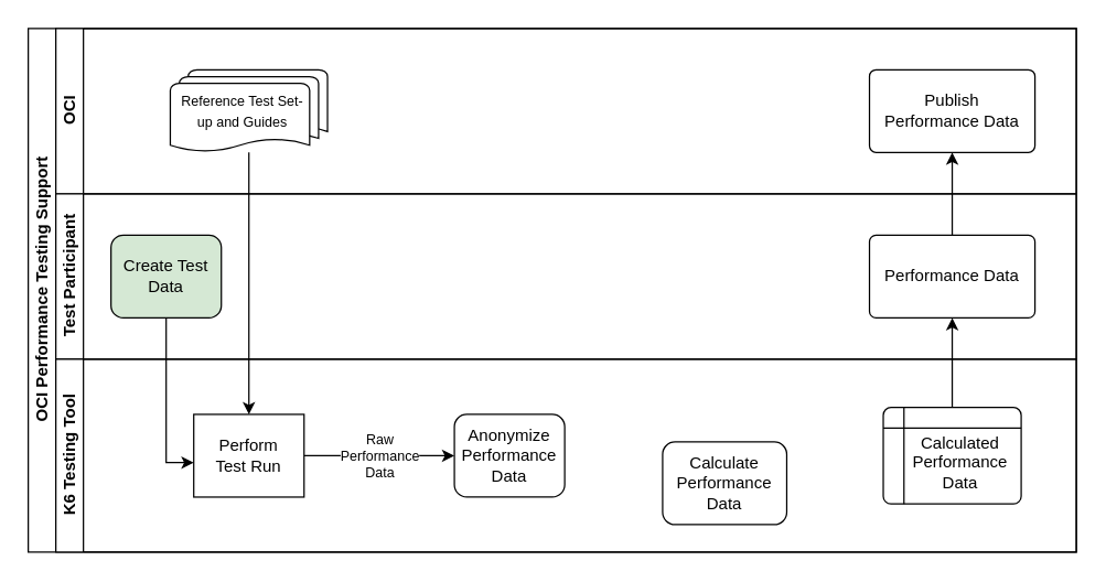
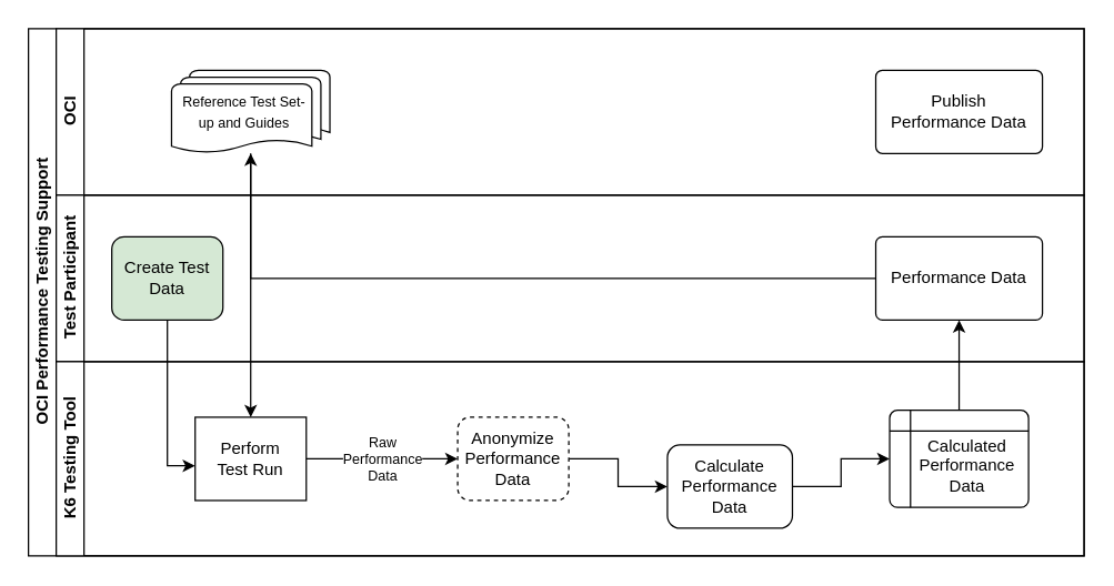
  <mxCell id="0" />
  <mxCell id="1" parent="0" />
  <mxCell id="2" value="OCI Performance Testing Support" style="swimlane;html=1;childLayout=stackLayout;resizeParent=1;resizeParentMax=0;horizontal=0;startSize=20;horizontalStack=0;" parent="1" vertex="1"><mxGeometry x="20" y="20" width="760" height="380" as="geometry" /></mxCell>
  <mxCell id="3" value="OCI" style="swimlane;html=1;startSize=20;horizontal=0;" parent="2" vertex="1"><mxGeometry x="20" width="740" height="120" as="geometry" /></mxCell>
  <mxCell id="4" value="&lt;font style=&quot;font-size: 10px;&quot;&gt;Reference Test Set-up and Guides&lt;/font&gt;" style="strokeWidth=1;html=1;shape=mxgraph.flowchart.multi-document;whiteSpace=wrap;spacing=4;spacingRight=9;" vertex="1" parent="3"><mxGeometry x="83" y="30" width="114" height="60" as="geometry" /></mxCell>
  <mxCell id="5" value="Publish&lt;div&gt;Performance Data&lt;/div&gt;" style="whiteSpace=wrap;html=1;rounded=1;arcSize=8;strokeWidth=1;spacingLeft=0;spacingTop=0;" vertex="1" parent="3"><mxGeometry x="590" y="30" width="120" height="60" as="geometry" /></mxCell>
  <mxCell id="6" value="Test Participant" style="swimlane;html=1;startSize=20;horizontal=0;" parent="2" vertex="1"><mxGeometry x="20" y="120" width="740" height="120" as="geometry" /></mxCell>
  <mxCell id="7" value="Create Test Data" style="rounded=1;whiteSpace=wrap;html=1;fontFamily=Helvetica;fontSize=12;fontColor=#000000;align=center;fillColor=#d5e8d4;" parent="6" vertex="1"><mxGeometry x="40" y="30" width="80" height="60" as="geometry" /></mxCell>
  <mxCell id="8" value="Performance Data" style="whiteSpace=wrap;html=1;rounded=1;arcSize=8;strokeWidth=1;spacingLeft=0;spacingTop=0;" vertex="1" parent="6"><mxGeometry x="590" y="30" width="120" height="60" as="geometry" /></mxCell>
  <mxCell id="9" value="K6 Testing Tool" style="swimlane;html=1;startSize=20;horizontal=0;" parent="2" vertex="1"><mxGeometry x="20" y="240" width="740" height="140" as="geometry" /></mxCell>
  <mxCell id="10" value="&lt;font style=&quot;font-size: 10px;&quot;&gt;Raw&lt;/font&gt;&lt;div style=&quot;font-size: 10px;&quot;&gt;&lt;font style=&quot;font-size: 10px;&quot;&gt;Performance&lt;/font&gt;&lt;/div&gt;&lt;div style=&quot;font-size: 10px;&quot;&gt;&lt;font style=&quot;font-size: 10px;&quot;&gt;Data&lt;/font&gt;&lt;/div&gt;" style="edgeStyle=orthogonalEdgeStyle;rounded=0;orthogonalLoop=1;jettySize=auto;html=1;align=center;" edge="1" parent="9" source="11" target="13"><mxGeometry relative="1" as="geometry" /></mxCell>
  <mxCell id="11" value="Perform&lt;div&gt;Test Run&lt;/div&gt;" style="whiteSpace=wrap;html=1;fontFamily=Helvetica;fontSize=12;fontColor=#000000;align=center;rounded=0;" parent="9" vertex="1"><mxGeometry x="100" y="40" width="80" height="60" as="geometry" /></mxCell>
- <mxCell id="13" value="Anonymize Performance Data" style="rounded=1;whiteSpace=wrap;html=1;fontFamily=Helvetica;fontSize=12;fontColor=#000000;align=center;" vertex="1" parent="9"><mxGeometry x="289" y="40" width="80" height="60" as="geometry" /></mxCell>
+ <mxCell id="12" value="" style="edgeStyle=orthogonalEdgeStyle;rounded=0;orthogonalLoop=1;jettySize=auto;html=1;" edge="1" parent="9" source="13" target="15"><mxGeometry relative="1" as="geometry" /></mxCell>
+ <mxCell id="13" value="Anonymize Performance Data" style="rounded=1;whiteSpace=wrap;html=1;fontFamily=Helvetica;fontSize=12;fontColor=#000000;align=center;dashed=1;" vertex="1" parent="9"><mxGeometry x="289" y="40" width="80" height="60" as="geometry" /></mxCell>
+ <mxCell id="14" value="" style="edgeStyle=orthogonalEdgeStyle;rounded=0;orthogonalLoop=1;jettySize=auto;html=1;" edge="1" parent="9" source="15" target="16"><mxGeometry relative="1" as="geometry" /></mxCell>
  <mxCell id="15" value="Calculate Performance Data" style="whiteSpace=wrap;html=1;fontColor=#000000;rounded=1;" vertex="1" parent="9"><mxGeometry x="440" y="60" width="90" height="60" as="geometry" /></mxCell>
  <mxCell id="16" value="Calculated Performance Data" style="shape=internalStorage;whiteSpace=wrap;html=1;dx=15;dy=15;rounded=1;arcSize=8;strokeWidth=1;spacingLeft=12;spacingTop=9;" vertex="1" parent="9"><mxGeometry x="600" y="35" width="100" height="70" as="geometry" /></mxCell>
  <mxCell id="17" style="edgeStyle=orthogonalEdgeStyle;rounded=0;orthogonalLoop=1;jettySize=auto;html=1;entryX=0.5;entryY=0;entryDx=0;entryDy=0;" edge="1" parent="2" source="4" target="11"><mxGeometry relative="1" as="geometry" /></mxCell>
  <mxCell id="18" style="edgeStyle=orthogonalEdgeStyle;rounded=0;orthogonalLoop=1;jettySize=auto;html=1;exitX=0.5;exitY=1;exitDx=0;exitDy=0;entryX=0;entryY=0.583;entryDx=0;entryDy=0;entryPerimeter=0;" edge="1" parent="2" source="7" target="11"><mxGeometry relative="1" as="geometry" /></mxCell>
  <mxCell id="19" value="" style="edgeStyle=orthogonalEdgeStyle;rounded=0;orthogonalLoop=1;jettySize=auto;html=1;" edge="1" parent="2" source="16" target="8"><mxGeometry relative="1" as="geometry" /></mxCell>
- <mxCell id="20" value="" style="edgeStyle=orthogonalEdgeStyle;rounded=0;orthogonalLoop=1;jettySize=auto;html=1;" edge="1" parent="2" source="8" target="5"><mxGeometry relative="1" as="geometry" /></mxCell>
+ <mxCell id="20" value="" style="edgeStyle=orthogonalEdgeStyle;rounded=0;orthogonalLoop=1;jettySize=auto;html=1;" edge="1" parent="2" source="8" target="4"><mxGeometry relative="1" as="geometry" /></mxCell>
